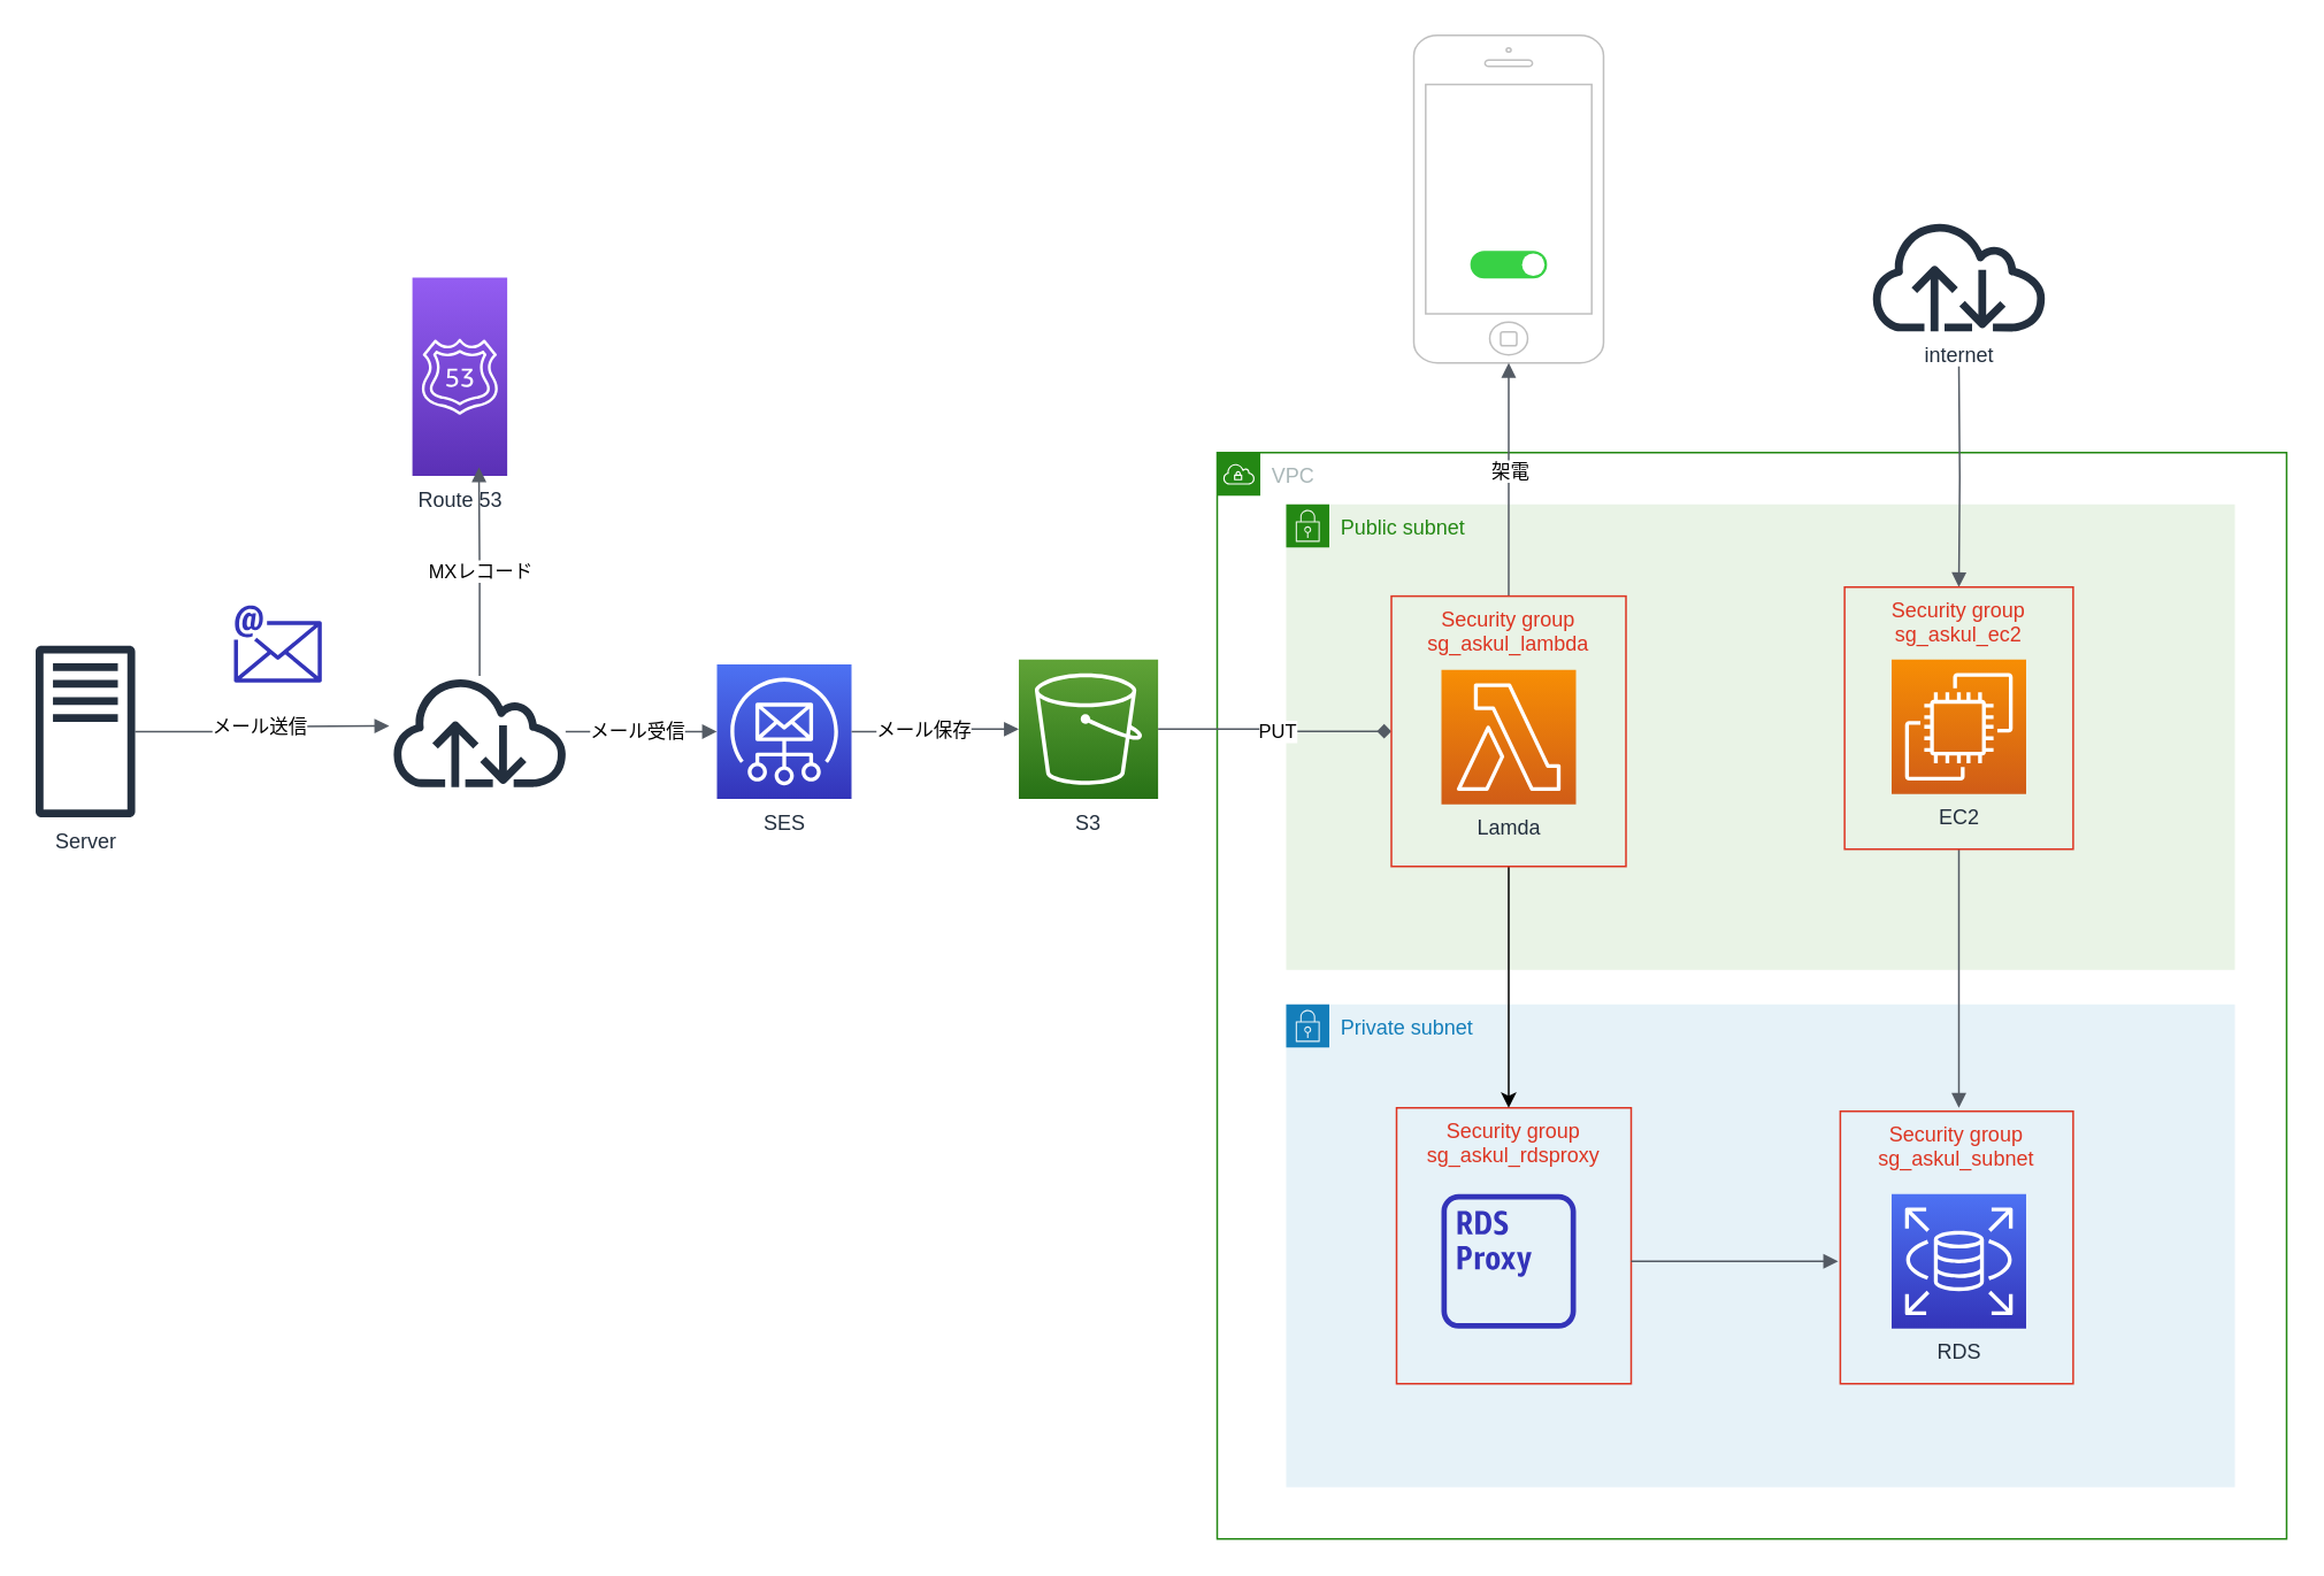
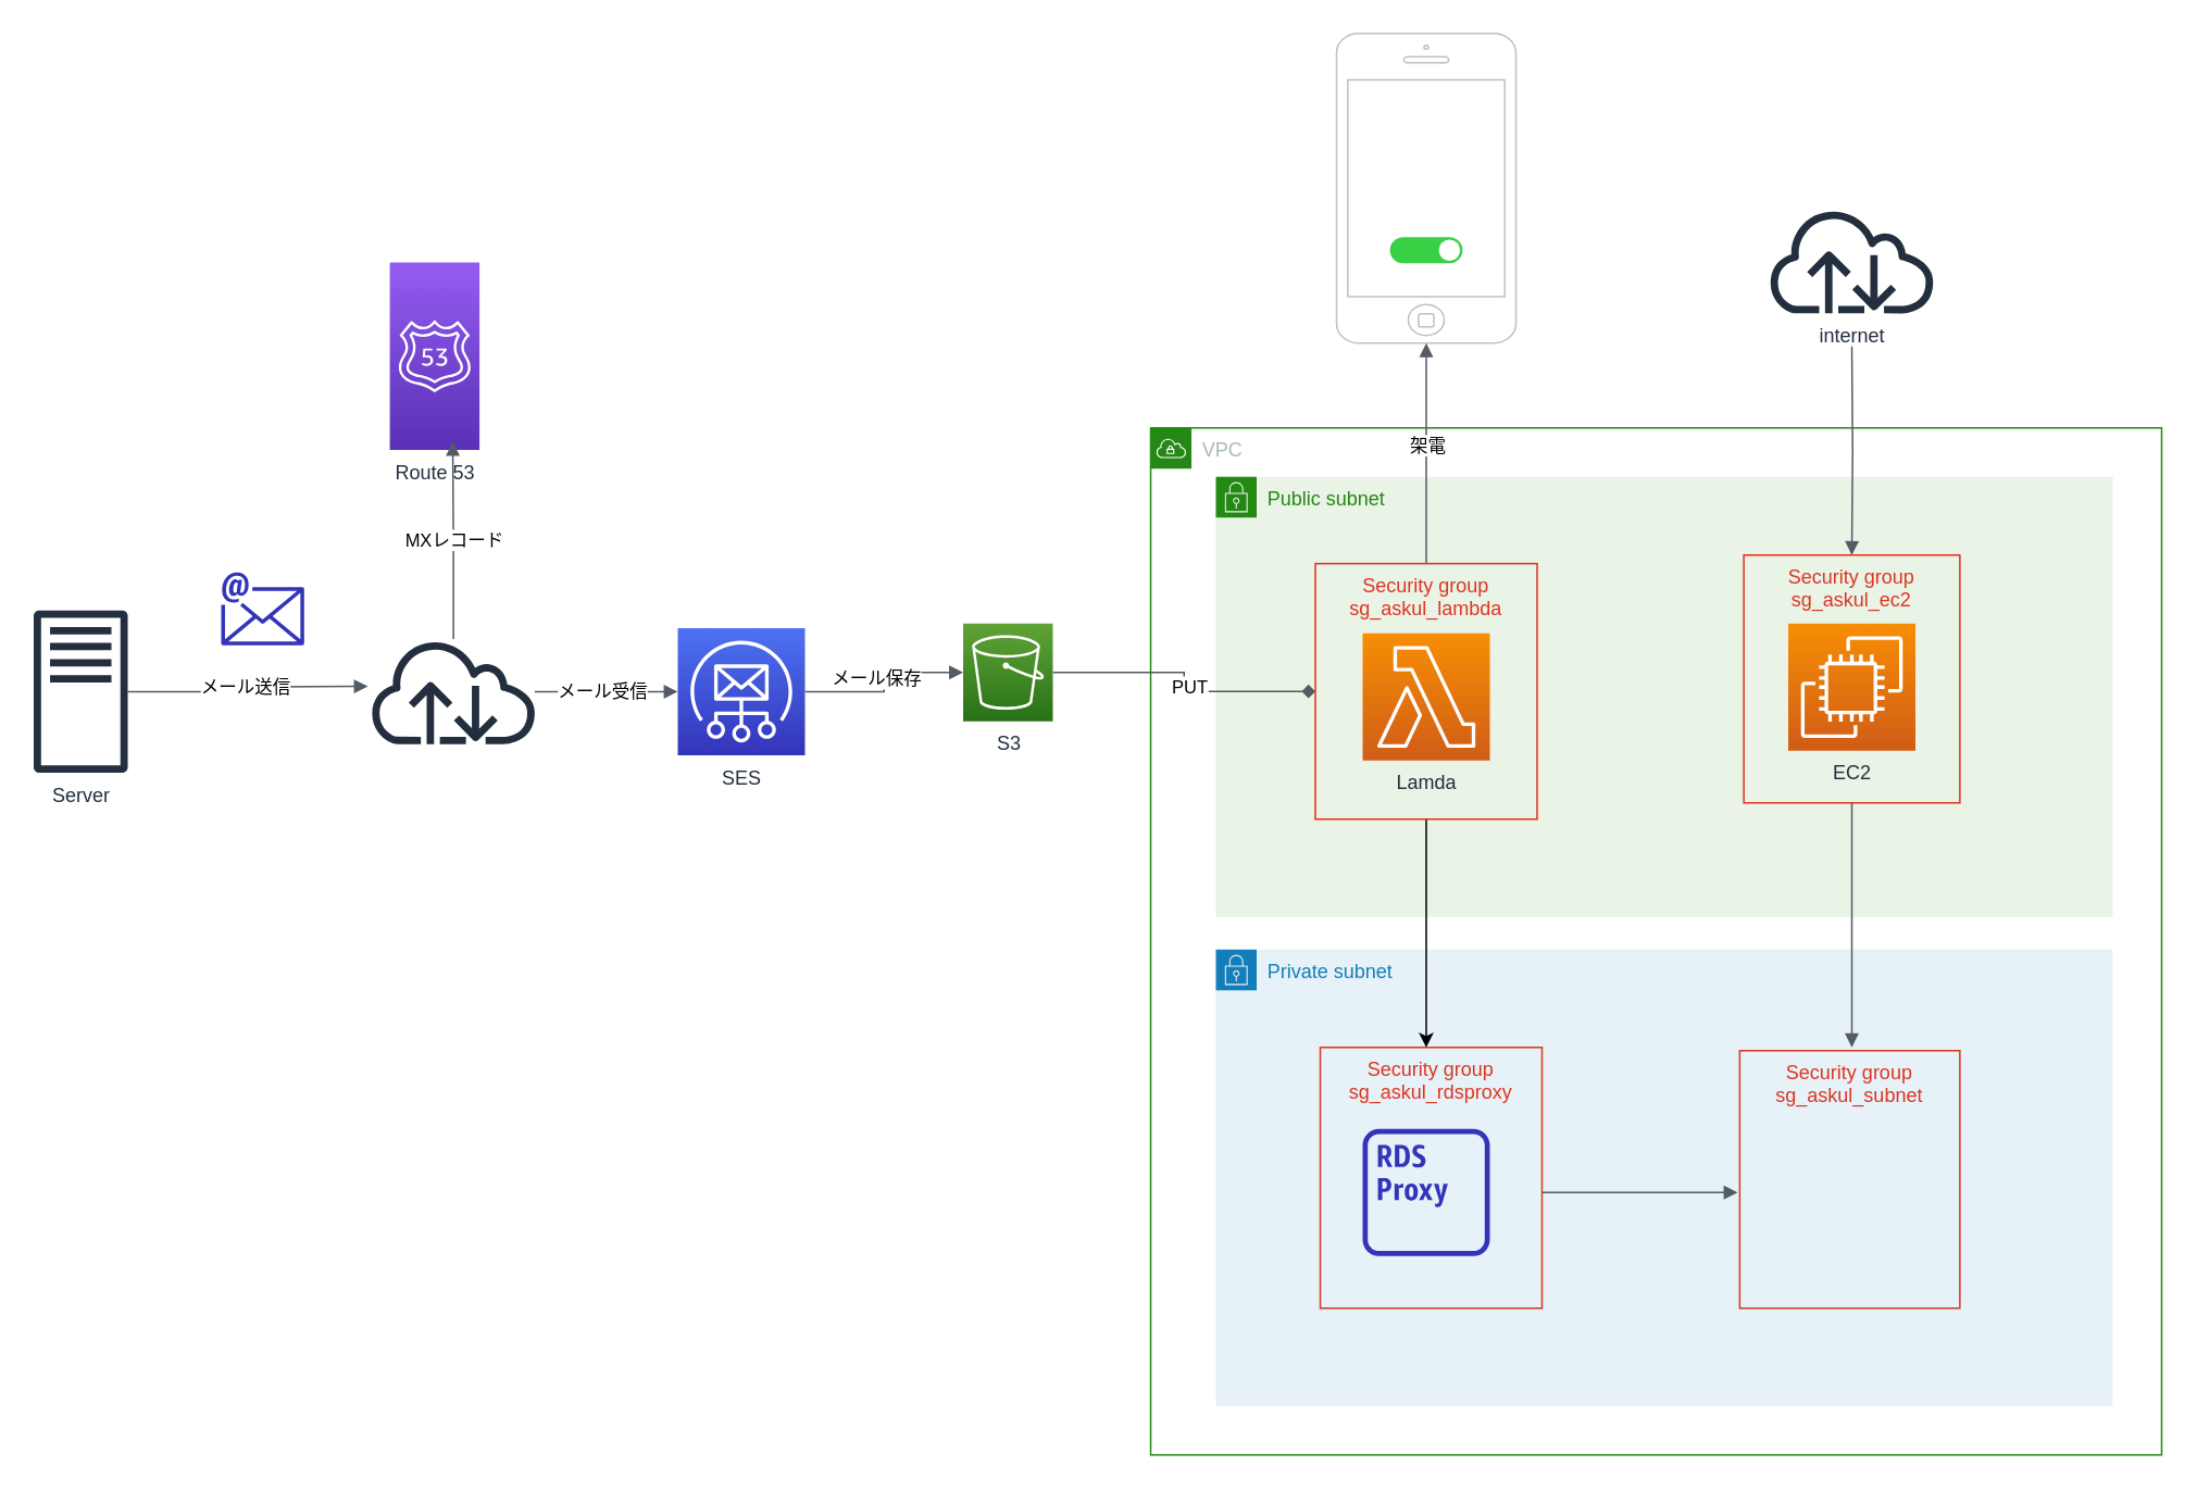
  <mxCell id="0" />
  <mxCell id="1" parent="0" />
  <mxCell id="2" value="VPC" style="points=[[0,0],[0.25,0],[0.5,0],[0.75,0],[1,0],[1,0.25],[1,0.5],[1,0.75],[1,1],[0.75,1],[0.5,1],[0.25,1],[0,1],[0,0.75],[0,0.5],[0,0.25]];outlineConnect=0;gradientColor=none;html=1;whiteSpace=wrap;fontSize=12;fontStyle=0;shape=mxgraph.aws4.group;grIcon=mxgraph.aws4.group_vpc;strokeColor=#248814;fillColor=none;verticalAlign=top;align=left;spacingLeft=30;fontColor=#AAB7B8;dashed=0;" parent="1" vertex="1"><mxGeometry x="705" y="262" width="620" height="630" as="geometry" /></mxCell>
  <mxCell id="3" value="Private subnet" style="points=[[0,0],[0.25,0],[0.5,0],[0.75,0],[1,0],[1,0.25],[1,0.5],[1,0.75],[1,1],[0.75,1],[0.5,1],[0.25,1],[0,1],[0,0.75],[0,0.5],[0,0.25]];outlineConnect=0;gradientColor=none;html=1;whiteSpace=wrap;fontSize=12;fontStyle=0;shape=mxgraph.aws4.group;grIcon=mxgraph.aws4.group_security_group;grStroke=0;strokeColor=#147EBA;fillColor=#E6F2F8;verticalAlign=top;align=left;spacingLeft=30;fontColor=#147EBA;dashed=0;" parent="1" vertex="1"><mxGeometry x="745" y="582" width="550" height="280" as="geometry" /></mxCell>
  <mxCell id="4" value="Security group&#10;sg_askul_subnet" style="fillColor=none;strokeColor=#DD3522;verticalAlign=top;fontStyle=0;fontColor=#DD3522;" vertex="1" parent="1"><mxGeometry x="1066.25" y="644" width="135" height="158" as="geometry" /></mxCell>
  <mxCell id="5" value="Security group&#10;sg_askul_rdsproxy" style="fillColor=none;strokeColor=#DD3522;verticalAlign=top;fontStyle=0;fontColor=#DD3522;" vertex="1" parent="1"><mxGeometry x="809" y="642" width="136" height="160" as="geometry" /></mxCell>
  <mxCell id="6" value="Public subnet" style="points=[[0,0],[0.25,0],[0.5,0],[0.75,0],[1,0],[1,0.25],[1,0.5],[1,0.75],[1,1],[0.75,1],[0.5,1],[0.25,1],[0,1],[0,0.75],[0,0.5],[0,0.25]];outlineConnect=0;gradientColor=none;html=1;whiteSpace=wrap;fontSize=12;fontStyle=0;shape=mxgraph.aws4.group;grIcon=mxgraph.aws4.group_security_group;grStroke=0;strokeColor=#248814;fillColor=#E9F3E6;verticalAlign=top;align=left;spacingLeft=30;fontColor=#248814;dashed=0;" parent="1" vertex="1"><mxGeometry x="745" y="292" width="550" height="270" as="geometry" /></mxCell>
  <mxCell id="7" value="Lamda" style="outlineConnect=0;fontColor=#232F3E;gradientColor=#F78E04;gradientDirection=north;fillColor=#D05C17;strokeColor=#ffffff;dashed=0;verticalLabelPosition=bottom;verticalAlign=top;align=center;html=1;fontSize=12;fontStyle=0;aspect=fixed;shape=mxgraph.aws4.resourceIcon;resIcon=mxgraph.aws4.lambda;" parent="1" vertex="1"><mxGeometry x="835" y="388" width="78" height="78" as="geometry" /></mxCell>
  <mxCell id="8" value="" style="outlineConnect=0;fontColor=#232F3E;gradientColor=none;fillColor=#3334B9;strokeColor=none;dashed=0;verticalLabelPosition=bottom;verticalAlign=top;align=center;html=1;fontSize=12;fontStyle=0;aspect=fixed;pointerEvents=1;shape=mxgraph.aws4.email;" parent="1" vertex="1"><mxGeometry x="135" y="350.5" width="50.87" height="45" as="geometry" /></mxCell>
- <mxCell id="9" value="RDS" style="outlineConnect=0;fontColor=#232F3E;gradientColor=#4D72F3;gradientDirection=north;fillColor=#3334B9;strokeColor=#ffffff;dashed=0;verticalLabelPosition=bottom;verticalAlign=top;align=center;html=1;fontSize=12;fontStyle=0;aspect=fixed;shape=mxgraph.aws4.resourceIcon;resIcon=mxgraph.aws4.rds;" parent="1" vertex="1"><mxGeometry x="1096" y="692" width="78" height="78" as="geometry" /></mxCell>
  <mxCell id="10" value="SES" style="outlineConnect=0;fontColor=#232F3E;gradientColor=#4D72F3;gradientDirection=north;fillColor=#3334B9;strokeColor=#ffffff;dashed=0;verticalLabelPosition=bottom;verticalAlign=top;align=center;html=1;fontSize=12;fontStyle=0;aspect=fixed;shape=mxgraph.aws4.resourceIcon;resIcon=mxgraph.aws4.simple_email_service;" parent="1" vertex="1"><mxGeometry x="415" y="384.75" width="78" height="78" as="geometry" /></mxCell>
  <mxCell id="11" value="Route 53" style="outlineConnect=0;fontColor=#232F3E;gradientColor=#945DF2;gradientDirection=north;fillColor=#5A30B5;strokeColor=#ffffff;dashed=0;verticalLabelPosition=bottom;verticalAlign=top;align=center;html=1;fontSize=12;fontStyle=0;aspect=fixed;shape=mxgraph.aws4.resourceIcon;resIcon=mxgraph.aws4.route_53;" parent="1" vertex="1"><mxGeometry x="238.41" y="160.5" width="55" height="115" as="geometry" /></mxCell>
- <mxCell id="12" value="S3" style="outlineConnect=0;fontColor=#232F3E;gradientColor=#60A337;gradientDirection=north;fillColor=#277116;strokeColor=#ffffff;dashed=0;verticalLabelPosition=bottom;verticalAlign=top;align=center;html=1;fontSize=12;fontStyle=0;aspect=fixed;shape=mxgraph.aws4.resourceIcon;resIcon=mxgraph.aws4.s3;" parent="1" vertex="1"><mxGeometry x="590" y="382" width="80.75" height="80.75" as="geometry" /></mxCell>
+ <mxCell id="12" value="S3" style="outlineConnect=0;fontColor=#232F3E;gradientColor=#60A337;gradientDirection=north;fillColor=#277116;strokeColor=#ffffff;dashed=0;verticalLabelPosition=bottom;verticalAlign=top;align=center;html=1;fontSize=12;fontStyle=0;aspect=fixed;shape=mxgraph.aws4.resourceIcon;resIcon=mxgraph.aws4.s3;" parent="1" vertex="1"><mxGeometry x="590" y="382" width="55" height="60" as="geometry" /></mxCell>
  <mxCell id="13" value="" style="outlineConnect=0;fontColor=#232F3E;gradientColor=none;fillColor=#232F3E;strokeColor=none;dashed=0;verticalLabelPosition=bottom;verticalAlign=top;align=center;html=1;fontSize=12;fontStyle=0;aspect=fixed;pointerEvents=1;shape=mxgraph.aws4.internet;" parent="1" vertex="1"><mxGeometry x="225.01" y="391.5" width="104.81" height="64.5" as="geometry" /></mxCell>
  <mxCell id="14" value="" style="html=1;verticalLabelPosition=bottom;labelBackgroundColor=#ffffff;verticalAlign=top;shadow=0;dashed=0;strokeWidth=1;shape=mxgraph.ios7.misc.iphone;strokeColor=#c0c0c0;" parent="1" vertex="1"><mxGeometry x="819" y="20" width="110" height="190" as="geometry" /></mxCell>
  <mxCell id="15" value="" style="html=1;verticalLabelPosition=bottom;labelBackgroundColor=#ffffff;verticalAlign=top;shadow=0;dashed=0;strokeWidth=1;shape=mxgraph.ios7ui.onOffButton;buttonState=on;strokeColor=#38D145;strokeColor2=#aaaaaa;fillColor=#38D145;fillColor2=#ffffff;" parent="1" vertex="1"><mxGeometry x="852.25" y="145.5" width="43.5" height="15" as="geometry" /></mxCell>
  <mxCell id="16" value="" style="edgeStyle=orthogonalEdgeStyle;html=1;endArrow=block;elbow=vertical;startArrow=none;endFill=1;strokeColor=#545B64;rounded=0;" parent="1" source="28" edge="1"><mxGeometry width="100" relative="1" as="geometry"><mxPoint x="100" y="420.3" as="sourcePoint" /><mxPoint x="225" y="420.5" as="targetPoint" /></mxGeometry></mxCell>
  <mxCell id="17" value="メール送信" style="edgeLabel;html=1;align=center;verticalAlign=middle;resizable=0;points=[];" parent="16" vertex="1" connectable="0"><mxGeometry x="0.191" y="-4" relative="1" as="geometry"><mxPoint x="-14" y="-4.3" as="offset" /></mxGeometry></mxCell>
  <mxCell id="18" value="" style="edgeStyle=orthogonalEdgeStyle;html=1;endArrow=block;elbow=vertical;startArrow=none;endFill=1;strokeColor=#545B64;rounded=0;" parent="1" source="13" edge="1"><mxGeometry width="100" relative="1" as="geometry"><mxPoint x="275" y="390.5" as="sourcePoint" /><mxPoint x="277" y="270.5" as="targetPoint" /></mxGeometry></mxCell>
  <mxCell id="19" value="MXレコード" style="edgeLabel;html=1;align=center;verticalAlign=middle;resizable=0;points=[];" parent="18" vertex="1" connectable="0"><mxGeometry x="0.352" y="2" relative="1" as="geometry"><mxPoint x="2.01" y="21.25" as="offset" /></mxGeometry></mxCell>
  <mxCell id="20" value="" style="edgeStyle=orthogonalEdgeStyle;html=1;endArrow=block;elbow=vertical;startArrow=none;endFill=1;strokeColor=#545B64;rounded=0;" parent="1" source="13" target="10" edge="1"><mxGeometry width="100" relative="1" as="geometry"><mxPoint x="133" y="460.567" as="sourcePoint" /><mxPoint x="245" y="460.5" as="targetPoint" /></mxGeometry></mxCell>
  <mxCell id="21" value="メール受信" style="edgeLabel;html=1;align=center;verticalAlign=middle;resizable=0;points=[];" parent="20" vertex="1" connectable="0"><mxGeometry x="-0.07" relative="1" as="geometry"><mxPoint as="offset" /></mxGeometry></mxCell>
  <mxCell id="22" value="" style="edgeStyle=orthogonalEdgeStyle;html=1;endArrow=block;elbow=vertical;startArrow=none;endFill=1;strokeColor=#545B64;rounded=0;" parent="1" source="10" target="12" edge="1"><mxGeometry width="100" relative="1" as="geometry"><mxPoint x="339.023" y="433.767" as="sourcePoint" /><mxPoint x="425" y="433.767" as="targetPoint" /></mxGeometry></mxCell>
  <mxCell id="23" value="メール保存" style="edgeLabel;html=1;align=center;verticalAlign=middle;resizable=0;points=[];" parent="22" vertex="1" connectable="0"><mxGeometry x="0.017" y="-2" relative="1" as="geometry"><mxPoint x="-7.33" y="-2" as="offset" /></mxGeometry></mxCell>
  <mxCell id="24" value="" style="edgeStyle=orthogonalEdgeStyle;html=1;endArrow=diamond;elbow=vertical;startArrow=none;endFill=1;strokeColor=#545B64;rounded=0;entryX=0;entryY=0.5;entryDx=0;entryDy=0;" parent="1" source="12" target="37" edge="1"><mxGeometry width="100" relative="1" as="geometry"><mxPoint x="503" y="405.25" as="sourcePoint" /><mxPoint x="805" y="427" as="targetPoint" /></mxGeometry></mxCell>
  <mxCell id="25" value="PUT" style="edgeLabel;html=1;align=center;verticalAlign=middle;resizable=0;points=[];" parent="24" vertex="1" connectable="0"><mxGeometry x="0.009" y="2" relative="1" as="geometry"><mxPoint x="0.53" y="2" as="offset" /></mxGeometry></mxCell>
  <mxCell id="26" value="" style="edgeStyle=orthogonalEdgeStyle;html=1;endArrow=block;elbow=vertical;startArrow=none;endFill=1;strokeColor=#545B64;rounded=0;exitX=0.5;exitY=0;exitDx=0;exitDy=0;" parent="1" source="37" target="14" edge="1"><mxGeometry width="100" relative="1" as="geometry"><mxPoint x="1385" y="222" as="sourcePoint" /><mxPoint x="985" y="405.25" as="targetPoint" /></mxGeometry></mxCell>
  <mxCell id="27" value="架電" style="edgeLabel;html=1;align=center;verticalAlign=middle;resizable=0;points=[];" parent="26" vertex="1" connectable="0"><mxGeometry x="-0.239" relative="1" as="geometry"><mxPoint y="-21.31" as="offset" /></mxGeometry></mxCell>
  <mxCell id="28" value="Server" style="outlineConnect=0;fontColor=#232F3E;gradientColor=none;fillColor=#232F3E;strokeColor=none;dashed=0;verticalLabelPosition=bottom;verticalAlign=top;align=center;html=1;fontSize=12;fontStyle=0;aspect=fixed;pointerEvents=1;shape=mxgraph.aws4.traditional_server;" parent="1" vertex="1"><mxGeometry x="20" y="373.75" width="57.69" height="100" as="geometry" /></mxCell>
  <mxCell id="29" value="EC2" style="outlineConnect=0;fontColor=#232F3E;gradientColor=#F78E04;gradientDirection=north;fillColor=#D05C17;strokeColor=#ffffff;dashed=0;verticalLabelPosition=bottom;verticalAlign=top;align=center;html=1;fontSize=12;fontStyle=0;aspect=fixed;shape=mxgraph.aws4.resourceIcon;resIcon=mxgraph.aws4.ec2;" parent="1" vertex="1"><mxGeometry x="1096" y="382" width="78" height="78" as="geometry" /></mxCell>
  <mxCell id="30" value="" style="outlineConnect=0;fontColor=#232F3E;gradientColor=none;fillColor=#3334B9;strokeColor=none;dashed=0;verticalLabelPosition=bottom;verticalAlign=top;align=center;html=1;fontSize=12;fontStyle=0;aspect=fixed;pointerEvents=1;shape=mxgraph.aws4.rds_proxy_alt;" parent="1" vertex="1"><mxGeometry x="835" y="692" width="78" height="78" as="geometry" /></mxCell>
  <mxCell id="31" value="" style="edgeStyle=orthogonalEdgeStyle;html=1;endArrow=block;elbow=vertical;startArrow=none;endFill=1;strokeColor=#545B64;rounded=0;" parent="1" edge="1"><mxGeometry width="100" relative="1" as="geometry"><mxPoint x="945" y="731" as="sourcePoint" /><mxPoint x="1065" y="731" as="targetPoint" /><Array as="points" /></mxGeometry></mxCell>
  <mxCell id="32" value="internet" style="outlineConnect=0;fontColor=#232F3E;gradientColor=none;fillColor=#232F3E;strokeColor=none;dashed=0;verticalLabelPosition=bottom;verticalAlign=top;align=center;html=1;fontSize=12;fontStyle=0;aspect=fixed;pointerEvents=1;shape=mxgraph.aws4.internet;" parent="1" vertex="1"><mxGeometry x="1082.59" y="127.25" width="104.81" height="64.5" as="geometry" /></mxCell>
  <mxCell id="33" value="" style="edgeStyle=orthogonalEdgeStyle;rounded=0;orthogonalLoop=1;jettySize=auto;html=1;exitX=0.5;exitY=1;exitDx=0;exitDy=0;" parent="1" edge="1" source="37"><mxGeometry relative="1" as="geometry"><mxPoint x="820" y="452" as="sourcePoint" /><mxPoint x="874" y="642" as="targetPoint" /></mxGeometry></mxCell>
  <mxCell id="34" value="" style="edgeStyle=orthogonalEdgeStyle;html=1;endArrow=block;elbow=vertical;startArrow=none;endFill=1;strokeColor=#545B64;rounded=0;exitX=0.5;exitY=1;exitDx=0;exitDy=0;" parent="1" edge="1" source="36"><mxGeometry width="100" relative="1" as="geometry"><mxPoint x="994" y="452" as="sourcePoint" /><mxPoint x="1135" y="642" as="targetPoint" /><Array as="points" /></mxGeometry></mxCell>
  <mxCell id="35" value="" style="edgeStyle=orthogonalEdgeStyle;html=1;endArrow=block;elbow=vertical;startArrow=none;endFill=1;strokeColor=#545B64;rounded=0;entryX=0.5;entryY=0;entryDx=0;entryDy=0;" parent="1" edge="1" target="36"><mxGeometry width="100" relative="1" as="geometry"><mxPoint x="1135" y="212" as="sourcePoint" /><mxPoint x="994" y="352" as="targetPoint" /><Array as="points" /></mxGeometry></mxCell>
  <mxCell id="36" value="Security group&#10;sg_askul_ec2" style="fillColor=none;strokeColor=#DD3522;verticalAlign=top;fontStyle=0;fontColor=#DD3522;" vertex="1" parent="1"><mxGeometry x="1068.75" y="340" width="132.5" height="152" as="geometry" /></mxCell>
  <mxCell id="37" value="Security group&#10;sg_askul_lambda" style="fillColor=none;strokeColor=#DD3522;verticalAlign=top;fontStyle=0;fontColor=#DD3522;" vertex="1" parent="1"><mxGeometry x="806" y="345.25" width="136" height="156.75" as="geometry" /></mxCell>
